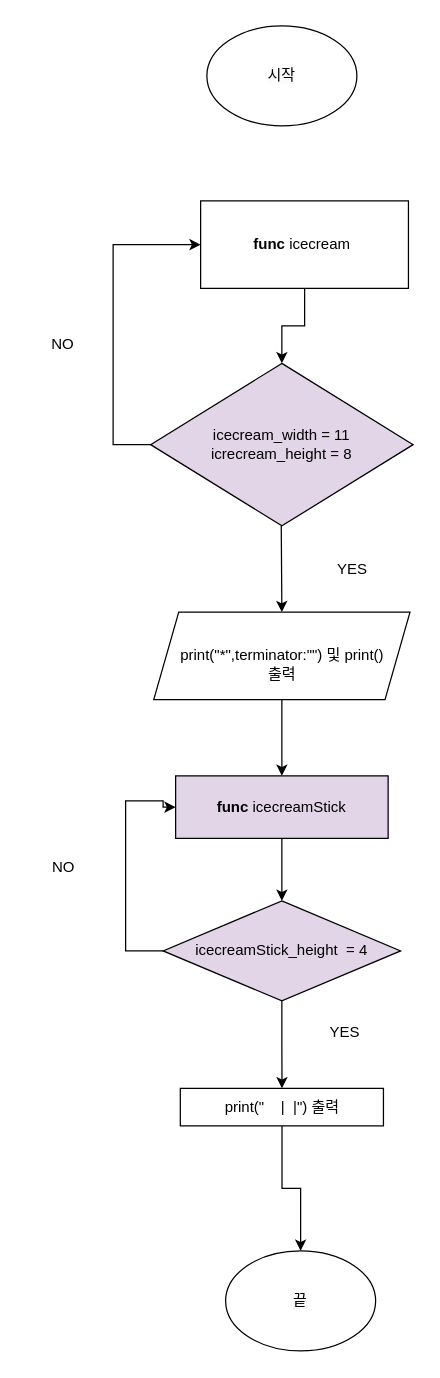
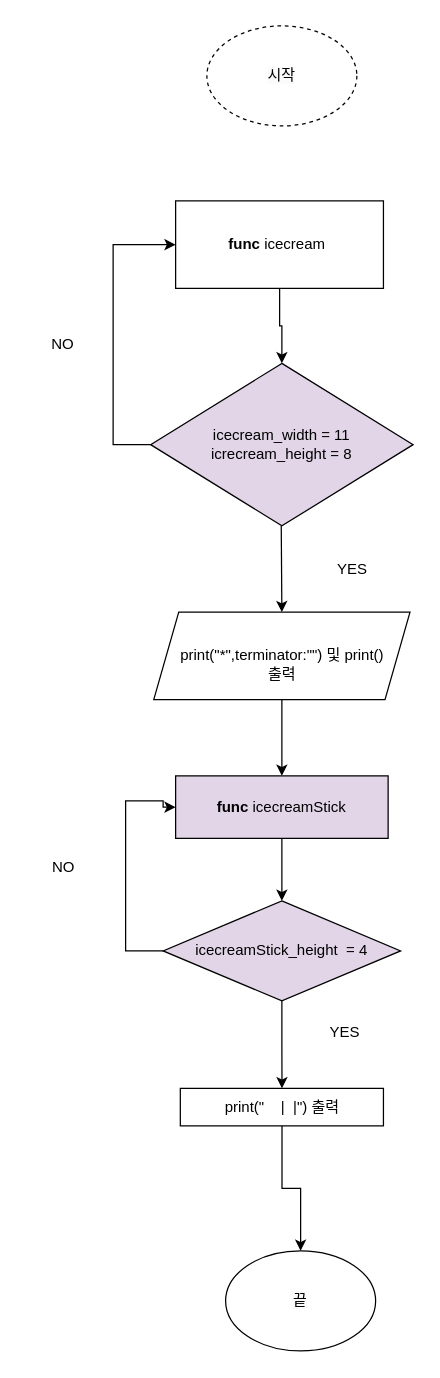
  <mxCell id="0" />
  <mxCell id="1" parent="0" />
- <mxCell id="2" value="&lt;meta charset=&quot;utf-8&quot;&gt;&lt;span style=&quot;color: rgb(0, 0, 0); font-family: Helvetica; font-size: 12px; font-style: normal; font-variant-ligatures: normal; font-variant-caps: normal; font-weight: 400; letter-spacing: normal; orphans: 2; text-align: center; text-indent: 0px; text-transform: none; widows: 2; word-spacing: 0px; -webkit-text-stroke-width: 0px; background-color: rgb(251, 251, 251); text-decoration-thickness: initial; text-decoration-style: initial; text-decoration-color: initial; float: none; display: inline !important;&quot;&gt;시작&lt;/span&gt;" style="ellipse;whiteSpace=wrap;html=1;" parent="1" vertex="1"><mxGeometry x="165" y="20" width="120" height="80" as="geometry" /></mxCell>
+ <mxCell id="2" value="&lt;meta charset=&quot;utf-8&quot;&gt;&lt;span style=&quot;color: rgb(0, 0, 0); font-family: Helvetica; font-size: 12px; font-style: normal; font-variant-ligatures: normal; font-variant-caps: normal; font-weight: 400; letter-spacing: normal; orphans: 2; text-align: center; text-indent: 0px; text-transform: none; widows: 2; word-spacing: 0px; -webkit-text-stroke-width: 0px; background-color: rgb(251, 251, 251); text-decoration-thickness: initial; text-decoration-style: initial; text-decoration-color: initial; float: none; display: inline !important;&quot;&gt;시작&lt;/span&gt;" style="ellipse;whiteSpace=wrap;html=1;dashed=1;" parent="1" vertex="1"><mxGeometry x="165" y="20" width="120" height="80" as="geometry" /></mxCell>
  <mxCell id="3" value="&lt;span style=&quot;color: rgb(0, 0, 0); font-family: Helvetica; font-size: 12px; font-style: normal; font-variant-ligatures: normal; font-variant-caps: normal; font-weight: 400; letter-spacing: normal; orphans: 2; text-align: center; text-indent: 0px; text-transform: none; widows: 2; word-spacing: 0px; -webkit-text-stroke-width: 0px; background-color: rgb(251, 251, 251); text-decoration-thickness: initial; text-decoration-style: initial; text-decoration-color: initial; float: none; display: inline !important;&quot;&gt;끝&lt;/span&gt;" style="ellipse;whiteSpace=wrap;html=1;" parent="1" vertex="1"><mxGeometry x="180" y="1000" width="120" height="80" as="geometry" /></mxCell>
  <mxCell id="4" style="edgeStyle=orthogonalEdgeStyle;rounded=0;orthogonalLoop=1;jettySize=auto;html=1;entryX=0.5;entryY=0;entryDx=0;entryDy=0;" edge="1" parent="1" source="5" target="10"><mxGeometry relative="1" as="geometry" /></mxCell>
- <mxCell id="5" value="&lt;b&gt;func&lt;/b&gt;&lt;span style=&quot;color: rgba(255, 255, 255, 0.85);&quot; class=&quot;s2&quot;&gt; &lt;/span&gt;icecream&amp;nbsp;" style="rounded=0;whiteSpace=wrap;html=1;" parent="1" vertex="1"><mxGeometry x="160" y="160" width="166.25" height="70" as="geometry" /></mxCell>
+ <mxCell id="5" value="&lt;b&gt;func&lt;/b&gt;&lt;span style=&quot;color: rgba(255, 255, 255, 0.85);&quot; class=&quot;s2&quot;&gt; &lt;/span&gt;icecream&amp;nbsp;" style="rounded=0;whiteSpace=wrap;html=1;" parent="1" vertex="1"><mxGeometry x="140" y="160" width="166.25" height="70" as="geometry" /></mxCell>
  <mxCell id="6" value="" style="edgeStyle=orthogonalEdgeStyle;rounded=0;orthogonalLoop=1;jettySize=auto;html=1;" parent="1" source="7" target="3" edge="1"><mxGeometry relative="1" as="geometry" /></mxCell>
  <mxCell id="7" value="print(&quot;&amp;nbsp; &amp;nbsp; |&amp;nbsp; |&quot;) 출력" style="rounded=0;whiteSpace=wrap;html=1;" parent="1" vertex="1"><mxGeometry x="143.75" y="870" width="162.5" height="30" as="geometry" /></mxCell>
  <mxCell id="8" value="NO" style="text;html=1;strokeColor=none;fillColor=none;align=center;verticalAlign=middle;whiteSpace=wrap;rounded=0;" vertex="1" parent="1"><mxGeometry y="260" width="60" height="30" as="geometry" x="20" /></mxCell>
  <mxCell id="9" value="" style="edgeStyle=orthogonalEdgeStyle;rounded=0;orthogonalLoop=1;jettySize=auto;html=1;entryX=0;entryY=0.5;entryDx=0;entryDy=0;" edge="1" parent="1" source="10" target="5"><mxGeometry relative="1" as="geometry"><mxPoint x="-25" y="355" as="targetPoint" /><Array as="points"><mxPoint x="90" y="355" /><mxPoint x="90" y="195" /></Array></mxGeometry></mxCell>
  <mxCell id="10" value="icecream_width = 11&lt;br style=&quot;border-color: var(--border-color);&quot;&gt;icrecream_height = 8" style="rhombus;whiteSpace=wrap;html=1;fillColor=#e1d5e7;" vertex="1" parent="1"><mxGeometry x="120" y="290" width="210" height="130" as="geometry" /></mxCell>
  <mxCell id="11" value="" style="edgeStyle=orthogonalEdgeStyle;rounded=0;orthogonalLoop=1;jettySize=auto;html=1;" edge="1" parent="1" source="12" target="17"><mxGeometry relative="1" as="geometry" /></mxCell>
  <mxCell id="12" value="&lt;br style=&quot;border-color: var(--border-color);&quot;&gt;print(&quot;*&quot;,terminator:&quot;&quot;) 및 print()&lt;br style=&quot;border-color: var(--border-color);&quot;&gt;출력" style="shape=parallelogram;perimeter=parallelogramPerimeter;whiteSpace=wrap;html=1;fixedSize=1;" vertex="1" parent="1"><mxGeometry x="122.5" y="489" width="205" height="70" as="geometry" /></mxCell>
  <mxCell id="13" style="edgeStyle=orthogonalEdgeStyle;rounded=0;orthogonalLoop=1;jettySize=auto;html=1;exitX=0.5;exitY=1;exitDx=0;exitDy=0;" edge="1" parent="1" source="12" target="12"><mxGeometry relative="1" as="geometry" /></mxCell>
  <mxCell id="14" value="YES" style="text;html=1;align=center;verticalAlign=middle;resizable=0;points=[];autosize=1;strokeColor=none;fillColor=none;" vertex="1" parent="1"><mxGeometry x="256.25" y="440" width="50" height="30" as="geometry" /></mxCell>
  <mxCell id="15" style="edgeStyle=orthogonalEdgeStyle;rounded=0;orthogonalLoop=1;jettySize=auto;html=1;entryX=0.5;entryY=0;entryDx=0;entryDy=0;" edge="1" parent="1" target="12"><mxGeometry relative="1" as="geometry"><mxPoint x="224.5" y="420" as="sourcePoint" /><mxPoint x="224.5" y="495" as="targetPoint" /></mxGeometry></mxCell>
  <mxCell id="16" value="" style="edgeStyle=orthogonalEdgeStyle;rounded=0;orthogonalLoop=1;jettySize=auto;html=1;" edge="1" parent="1" source="17"><mxGeometry relative="1" as="geometry"><mxPoint x="225" y="720" as="targetPoint" /></mxGeometry></mxCell>
  <mxCell id="17" value="&lt;b style=&quot;border-color: var(--border-color);&quot;&gt;func&lt;/b&gt;&amp;nbsp;icecreamStick" style="rounded=0;whiteSpace=wrap;html=1;fillColor=#e1d5e7;" vertex="1" parent="1"><mxGeometry x="140" y="620" width="170" height="50" as="geometry" /></mxCell>
  <mxCell id="18" value="" style="edgeStyle=orthogonalEdgeStyle;rounded=0;orthogonalLoop=1;jettySize=auto;html=1;" edge="1" parent="1" source="19" target="7"><mxGeometry relative="1" as="geometry" /></mxCell>
  <mxCell id="19" value="icecreamStick_height&amp;nbsp; = 4" style="rhombus;whiteSpace=wrap;html=1;fillColor=#e1d5e7;" vertex="1" parent="1"><mxGeometry x="130" y="720" width="190" height="80" as="geometry" /></mxCell>
  <mxCell id="20" value="" style="edgeStyle=orthogonalEdgeStyle;rounded=0;orthogonalLoop=1;jettySize=auto;html=1;entryX=0;entryY=0.5;entryDx=0;entryDy=0;" edge="1" parent="1" target="17"><mxGeometry relative="1" as="geometry"><mxPoint x="130" y="760" as="sourcePoint" /><mxPoint x="130" y="650" as="targetPoint" /><Array as="points"><mxPoint x="100" y="760" /><mxPoint x="100" y="640" /><mxPoint x="130" y="640" /><mxPoint x="130" y="645" /></Array></mxGeometry></mxCell>
  <mxCell id="21" value="NO" style="text;html=1;align=center;verticalAlign=middle;resizable=0;points=[];autosize=1;strokeColor=none;fillColor=none;" vertex="1" parent="1"><mxGeometry x="30" y="678" width="40" height="30" as="geometry" /></mxCell>
  <mxCell id="22" value="YES" style="text;html=1;align=center;verticalAlign=middle;resizable=0;points=[];autosize=1;strokeColor=none;fillColor=none;" vertex="1" parent="1"><mxGeometry x="250" y="810" width="50" height="30" as="geometry" /></mxCell>
